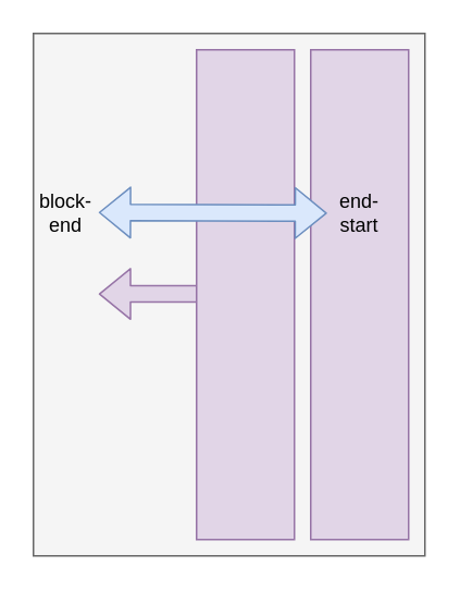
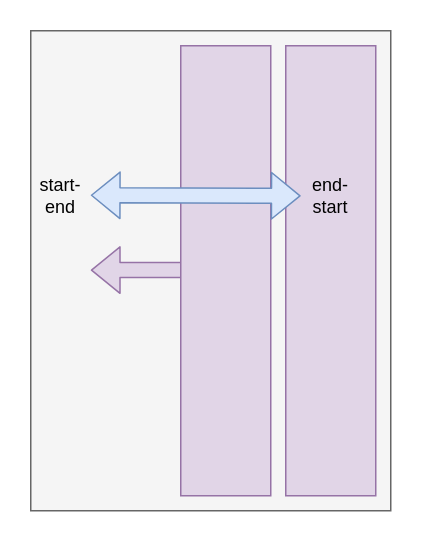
  <mxCell id="0" />
  <mxCell id="1" parent="0" />
  <mxCell id="2" value="" style="rounded=0;whiteSpace=wrap;html=1;fillColor=#f5f5f5;strokeColor=#666666;fontColor=#333333;" parent="1" vertex="1"><mxGeometry x="20" y="20" width="240" height="320" as="geometry" /></mxCell>
  <mxCell id="3" value="" style="shape=flexArrow;endArrow=classic;html=1;fillColor=#e1d5e7;strokeColor=#9673a6;" parent="1" edge="1"><mxGeometry width="50" height="50" relative="1" as="geometry"><mxPoint x="130" y="179.58" as="sourcePoint" /><mxPoint x="60" y="179.58" as="targetPoint" /></mxGeometry></mxCell>
  <mxCell id="4" value="" style="rounded=0;whiteSpace=wrap;html=1;fillColor=#e1d5e7;strokeColor=#9673a6;" parent="1" vertex="1"><mxGeometry x="120" y="30" width="60" height="300" as="geometry" /></mxCell>
  <mxCell id="5" value="" style="rounded=0;whiteSpace=wrap;html=1;fillColor=#e1d5e7;strokeColor=#9673a6;" parent="1" vertex="1"><mxGeometry x="190" y="30" width="60" height="300" as="geometry" /></mxCell>
- <mxCell id="6" value="block-end" style="text;html=1;strokeColor=none;fillColor=none;align=center;verticalAlign=middle;whiteSpace=wrap;rounded=0;" vertex="1" parent="1"><mxGeometry x="20" y="120" width="40" height="20" as="geometry" /></mxCell>
+ <mxCell id="6" value="start-end" style="text;html=1;strokeColor=none;fillColor=none;align=center;verticalAlign=middle;whiteSpace=wrap;rounded=0;" vertex="1" parent="1"><mxGeometry x="20" y="120" width="40" height="20" as="geometry" /></mxCell>
  <mxCell id="7" value="end-start" style="text;html=1;strokeColor=none;fillColor=none;align=center;verticalAlign=middle;whiteSpace=wrap;rounded=0;" vertex="1" parent="1"><mxGeometry x="200" y="120" width="40" height="20" as="geometry" /></mxCell>
  <mxCell id="8" value="" style="shape=flexArrow;endArrow=classic;startArrow=classic;html=1;fillColor=#dae8fc;strokeColor=#6c8ebf;" edge="1" parent="1"><mxGeometry width="50" height="50" relative="1" as="geometry"><mxPoint x="60" y="129.66" as="sourcePoint" /><mxPoint x="200" y="130.08" as="targetPoint" /></mxGeometry></mxCell>
